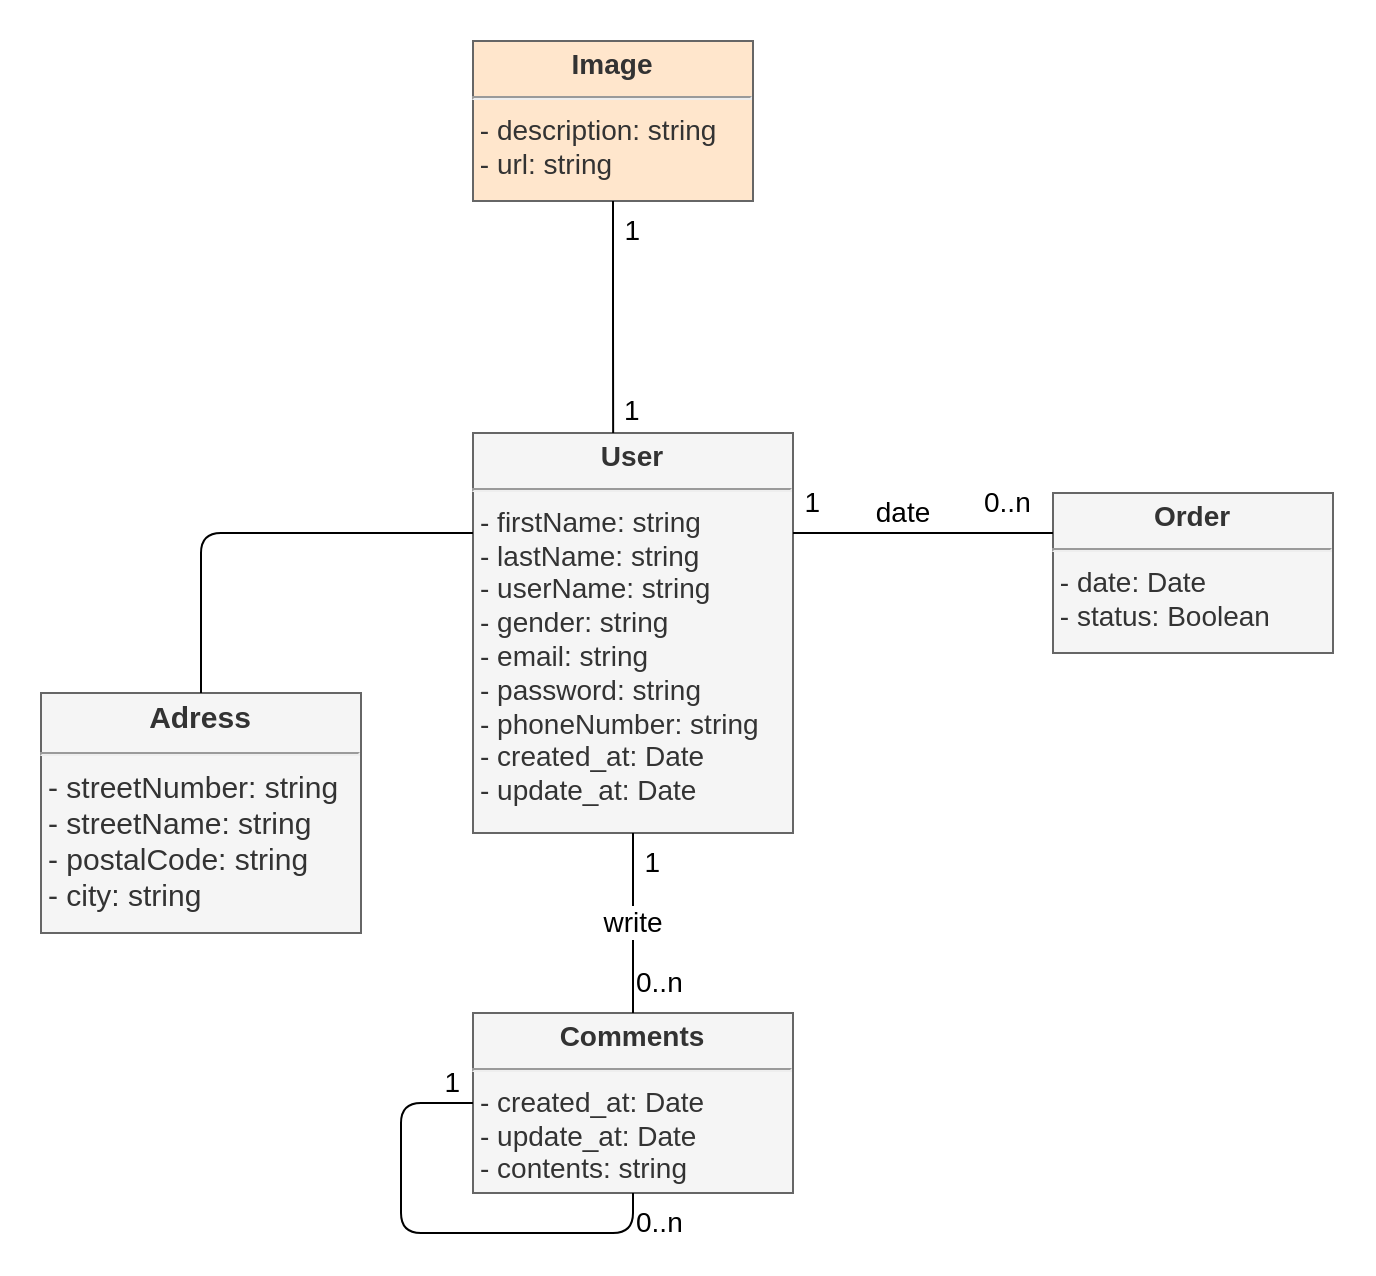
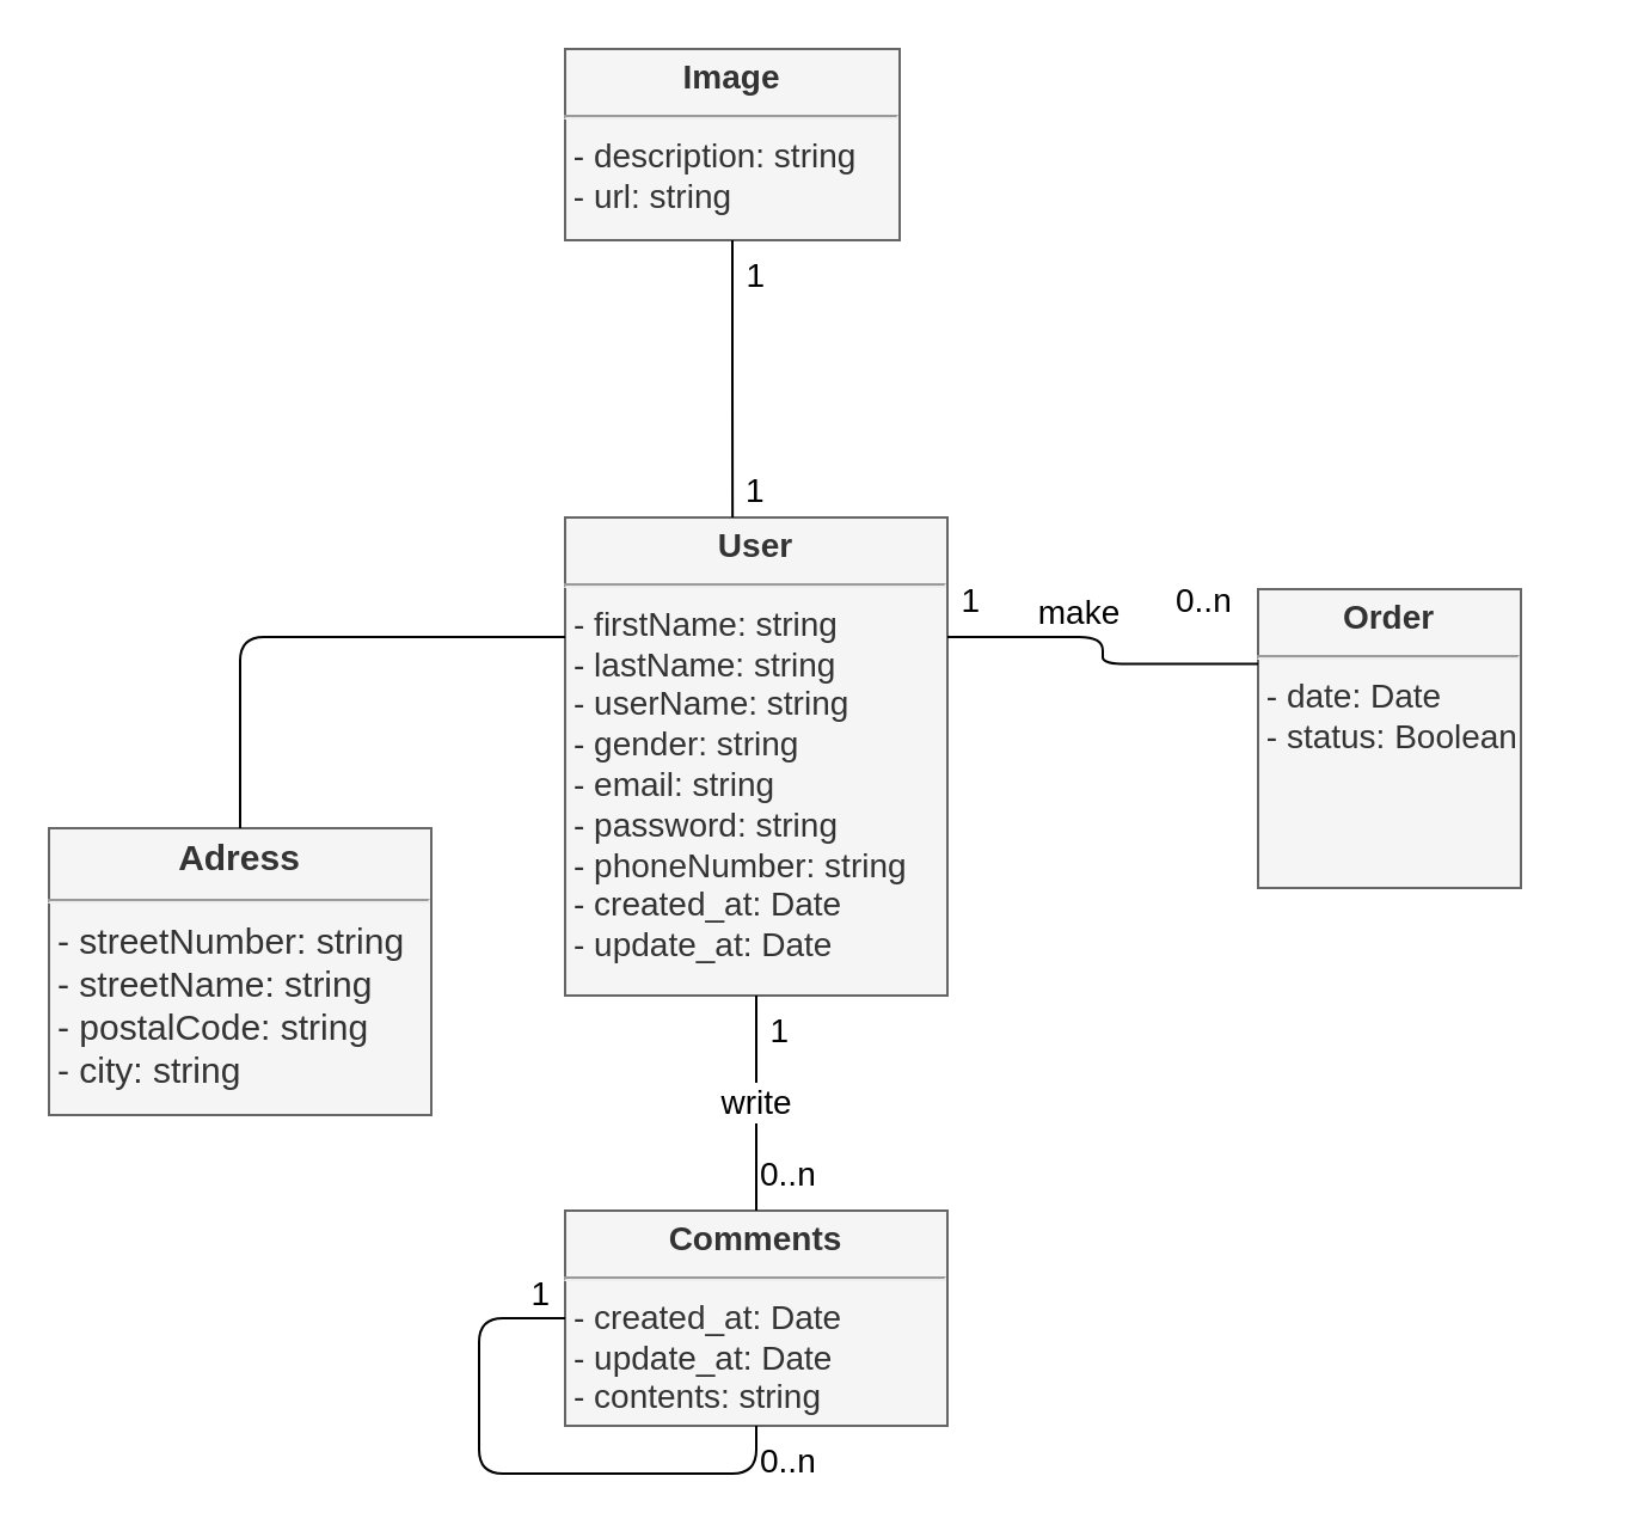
  <mxCell id="0" />
  <mxCell id="1" parent="0" />
  <mxCell id="2" value="&lt;p style=&quot;margin: 4px 0px 0px ; text-align: center ; font-size: 14px&quot;&gt;&lt;b style=&quot;font-size: 14px&quot;&gt;&lt;font style=&quot;font-size: 14px&quot;&gt;User&lt;/font&gt;&lt;/b&gt;&lt;/p&gt;&lt;hr style=&quot;font-size: 14px&quot;&gt;&lt;p style=&quot;margin: 0px 0px 0px 4px ; font-size: 14px&quot;&gt;&lt;span style=&quot;font-size: 14px&quot;&gt;- firstName: string&lt;/span&gt;&lt;br style=&quot;font-size: 14px&quot;&gt;&lt;/p&gt;&lt;p style=&quot;margin: 0px 0px 0px 4px ; font-size: 14px&quot;&gt;&lt;font style=&quot;font-size: 14px&quot;&gt;- lastName: string&lt;br style=&quot;font-size: 14px&quot;&gt;&lt;/font&gt;&lt;/p&gt;&lt;p style=&quot;margin: 0px 0px 0px 4px ; font-size: 14px&quot;&gt;&lt;font style=&quot;font-size: 14px&quot;&gt;- userName: string&lt;/font&gt;&lt;/p&gt;&lt;p style=&quot;margin: 0px 0px 0px 4px ; font-size: 14px&quot;&gt;&lt;font style=&quot;font-size: 14px&quot;&gt;- gender: string&lt;/font&gt;&lt;/p&gt;&lt;p style=&quot;margin: 0px 0px 0px 4px ; font-size: 14px&quot;&gt;&lt;font style=&quot;font-size: 14px&quot;&gt;- email: string&lt;/font&gt;&lt;/p&gt;&lt;p style=&quot;margin: 0px 0px 0px 4px ; font-size: 14px&quot;&gt;&lt;font style=&quot;font-size: 14px&quot;&gt;- password: string&lt;/font&gt;&lt;/p&gt;&lt;p style=&quot;margin: 0px 0px 0px 4px ; font-size: 14px&quot;&gt;&lt;font style=&quot;font-size: 14px&quot;&gt;- phoneNumber: string&lt;/font&gt;&lt;/p&gt;&lt;p style=&quot;margin: 0px 0px 0px 4px ; font-size: 14px&quot;&gt;&lt;font style=&quot;font-size: 14px&quot;&gt;- created_at: Date&lt;/font&gt;&lt;/p&gt;&lt;p style=&quot;margin: 0px 0px 0px 4px ; font-size: 14px&quot;&gt;&lt;font style=&quot;font-size: 14px&quot;&gt;- update_at: Date&lt;/font&gt;&lt;/p&gt;&lt;p style=&quot;margin: 0px 0px 0px 4px ; font-size: 14px&quot;&gt;&lt;br style=&quot;font-size: 14px&quot;&gt;&lt;/p&gt;" style="verticalAlign=top;align=left;overflow=fill;fontSize=14;fontFamily=Helvetica;html=1;fillColor=#f5f5f5;strokeColor=#666666;fontColor=#333333;" vertex="1" parent="1"><mxGeometry x="236" y="216" width="160" height="200" as="geometry" /></mxCell>
  <mxCell id="3" value="&lt;p style=&quot;margin: 4px 0px 0px; text-align: center; font-size: 14px;&quot;&gt;&lt;b style=&quot;font-size: 14px;&quot;&gt;&lt;font style=&quot;font-size: 14px;&quot;&gt;Comments&lt;/font&gt;&lt;/b&gt;&lt;/p&gt;&lt;hr style=&quot;font-size: 14px;&quot;&gt;&lt;p style=&quot;margin: 0px 0px 0px 4px; font-size: 14px;&quot;&gt;- created_at: Date&lt;/p&gt;&lt;p style=&quot;margin: 0px 0px 0px 4px; font-size: 14px;&quot;&gt;&lt;span style=&quot;font-size: 14px;&quot;&gt;- update_at: Date&lt;/span&gt;&lt;/p&gt;&lt;p style=&quot;margin: 0px 0px 0px 4px; font-size: 14px;&quot;&gt;&lt;span style=&quot;font-size: 14px;&quot;&gt;- contents: string&lt;/span&gt;&lt;br style=&quot;font-size: 14px;&quot;&gt;&lt;/p&gt;" style="verticalAlign=top;align=left;overflow=fill;fontSize=14;fontFamily=Helvetica;html=1;fillColor=#f5f5f5;strokeColor=#666666;fontColor=#333333;" vertex="1" parent="1"><mxGeometry x="236" y="506" width="160" height="90" as="geometry" /></mxCell>
- <mxCell id="4" value="&lt;p style=&quot;margin: 4px 0px 0px; text-align: center; font-size: 14px;&quot;&gt;&lt;b style=&quot;font-size: 14px;&quot;&gt;&lt;font style=&quot;font-size: 14px;&quot;&gt;Order&lt;/font&gt;&lt;/b&gt;&lt;/p&gt;&lt;hr style=&quot;font-size: 14px;&quot;&gt;&lt;p style=&quot;margin: 0px 0px 0px 4px; font-size: 14px;&quot;&gt;&lt;/p&gt;&lt;span style=&quot;font-size: 14px;&quot;&gt;&amp;nbsp;- date: Date&lt;br style=&quot;font-size: 14px;&quot;&gt;&amp;nbsp;- status: Boolean&lt;br style=&quot;font-size: 14px;&quot;&gt;&lt;/span&gt;" style="verticalAlign=top;align=left;overflow=fill;fontSize=14;fontFamily=Helvetica;html=1;fillColor=#f5f5f5;strokeColor=#666666;fontColor=#333333;" vertex="1" parent="1"><mxGeometry x="526" y="246" width="140" height="80" as="geometry" /></mxCell>
+ <mxCell id="4" value="&lt;p style=&quot;margin: 4px 0px 0px; text-align: center; font-size: 14px;&quot;&gt;&lt;b style=&quot;font-size: 14px;&quot;&gt;&lt;font style=&quot;font-size: 14px;&quot;&gt;Order&lt;/font&gt;&lt;/b&gt;&lt;/p&gt;&lt;hr style=&quot;font-size: 14px;&quot;&gt;&lt;p style=&quot;margin: 0px 0px 0px 4px; font-size: 14px;&quot;&gt;&lt;/p&gt;&lt;span style=&quot;font-size: 14px;&quot;&gt;&amp;nbsp;- date: Date&lt;br style=&quot;font-size: 14px;&quot;&gt;&amp;nbsp;- status: Boolean&lt;br style=&quot;font-size: 14px;&quot;&gt;&lt;/span&gt;" style="verticalAlign=top;align=left;overflow=fill;fontSize=14;fontFamily=Helvetica;html=1;fillColor=#f5f5f5;strokeColor=#666666;fontColor=#333333;" vertex="1" parent="1"><mxGeometry x="526" y="246" width="110" height="125" as="geometry" /></mxCell>
  <mxCell id="5" value="write" style="endArrow=none;html=1;endSize=12;startArrow=none;startSize=14;startFill=0;edgeStyle=orthogonalEdgeStyle;exitX=0.5;exitY=1;exitDx=0;exitDy=0;entryX=0.5;entryY=0;entryDx=0;entryDy=0;endFill=0;fontSize=14;" edge="1" parent="1" source="2" target="3"><mxGeometry relative="1" as="geometry"><mxPoint x="406" y="416" as="sourcePoint" /><mxPoint x="566" y="416" as="targetPoint" /></mxGeometry></mxCell>
  <mxCell id="6" value="0..n" style="resizable=0;html=1;align=left;verticalAlign=top;labelBackgroundColor=#ffffff;fontSize=14;" connectable="0" vertex="1" parent="5"><mxGeometry x="-1" relative="1" as="geometry"><mxPoint y="60" as="offset" /></mxGeometry></mxCell>
  <mxCell id="7" value="1" style="resizable=0;html=1;align=right;verticalAlign=top;labelBackgroundColor=#ffffff;fontSize=14;" connectable="0" vertex="1" parent="5"><mxGeometry x="1" relative="1" as="geometry"><mxPoint x="14" y="-90" as="offset" /></mxGeometry></mxCell>
  <mxCell id="8" value="" style="endArrow=none;html=1;endSize=12;startArrow=none;startSize=14;startFill=0;edgeStyle=orthogonalEdgeStyle;exitX=1;exitY=0.25;exitDx=0;exitDy=0;entryX=0;entryY=0.25;entryDx=0;entryDy=0;endFill=0;fontSize=14;" edge="1" parent="1" source="2" target="4"><mxGeometry relative="1" as="geometry"><mxPoint x="326" y="426" as="sourcePoint" /><mxPoint x="326" y="586" as="targetPoint" /></mxGeometry></mxCell>
  <mxCell id="9" value="" style="endArrow=none;html=1;exitX=0;exitY=0.5;exitDx=0;exitDy=0;entryX=0.5;entryY=1;entryDx=0;entryDy=0;fontSize=14;" edge="1" parent="1" source="3" target="3"><mxGeometry width="50" height="50" relative="1" as="geometry"><mxPoint x="406" y="726" as="sourcePoint" /><mxPoint x="456" y="676" as="targetPoint" /><Array as="points"><mxPoint x="200" y="551" /><mxPoint x="200" y="616" /><mxPoint x="316" y="616" /></Array></mxGeometry></mxCell>
- <mxCell id="10" value="date" style="text;html=1;align=center;verticalAlign=middle;resizable=0;points=[];autosize=1;fontSize=14;" vertex="1" parent="1"><mxGeometry x="426" y="246" width="50" height="20" as="geometry" /></mxCell>
+ <mxCell id="10" value="make" style="text;html=1;align=center;verticalAlign=middle;resizable=0;points=[];autosize=1;fontSize=14;" vertex="1" parent="1"><mxGeometry x="426" y="246" width="50" height="20" as="geometry" /></mxCell>
  <mxCell id="11" value="&lt;p style=&quot;margin: 4px 0px 0px ; text-align: center ; font-size: 15px&quot;&gt;&lt;b&gt;&lt;font style=&quot;font-size: 15px&quot;&gt;Adress&lt;/font&gt;&lt;/b&gt;&lt;/p&gt;&lt;hr style=&quot;font-size: 15px&quot;&gt;&lt;p style=&quot;margin: 0px 0px 0px 4px ; font-size: 15px&quot;&gt;&lt;font style=&quot;font-size: 15px&quot;&gt;- streetNumber: string&lt;/font&gt;&lt;/p&gt;&lt;p style=&quot;margin: 0px 0px 0px 4px ; font-size: 15px&quot;&gt;&lt;font style=&quot;font-size: 15px&quot;&gt;- streetName: string&lt;/font&gt;&lt;/p&gt;&lt;p style=&quot;margin: 0px 0px 0px 4px ; font-size: 15px&quot;&gt;&lt;font style=&quot;font-size: 15px&quot;&gt;- postalCode: string&lt;br&gt;&lt;/font&gt;&lt;/p&gt;&lt;p style=&quot;margin: 0px 0px 0px 4px ; font-size: 15px&quot;&gt;&lt;font style=&quot;font-size: 15px&quot;&gt;- city: string&lt;/font&gt;&lt;/p&gt;&lt;p style=&quot;margin: 0px 0px 0px 4px ; font-size: 15px&quot;&gt;&lt;br&gt;&lt;/p&gt;" style="verticalAlign=top;align=left;overflow=fill;fontSize=14;fontFamily=Helvetica;html=1;fillColor=#f5f5f5;strokeColor=#666666;fontColor=#333333;" vertex="1" parent="1"><mxGeometry x="20" y="346" width="160" height="120" as="geometry" /></mxCell>
  <mxCell id="12" value="" style="endArrow=none;html=1;exitX=0.5;exitY=0;exitDx=0;exitDy=0;entryX=0;entryY=0.25;entryDx=0;entryDy=0;" edge="1" parent="1" source="11" target="2"><mxGeometry width="50" height="50" relative="1" as="geometry"><mxPoint x="270" y="416" as="sourcePoint" /><mxPoint x="320" y="366" as="targetPoint" /><Array as="points"><mxPoint x="100" y="266" /></Array></mxGeometry></mxCell>
  <mxCell id="13" value="1" style="resizable=0;html=1;align=right;verticalAlign=top;labelBackgroundColor=#ffffff;fontSize=14;" connectable="0" vertex="1" parent="1"><mxGeometry x="410" y="236" as="geometry" /></mxCell>
  <mxCell id="14" value="0..n" style="resizable=0;html=1;align=left;verticalAlign=top;labelBackgroundColor=#ffffff;fontSize=14;" connectable="0" vertex="1" parent="1"><mxGeometry x="490" y="236" as="geometry" /></mxCell>
  <mxCell id="15" value="0..n" style="resizable=0;html=1;align=left;verticalAlign=top;labelBackgroundColor=#ffffff;fontSize=14;" connectable="0" vertex="1" parent="1"><mxGeometry x="316" y="596" as="geometry" /></mxCell>
  <mxCell id="16" value="1" style="resizable=0;html=1;align=right;verticalAlign=top;labelBackgroundColor=#ffffff;fontSize=14;" connectable="0" vertex="1" parent="1"><mxGeometry x="230" y="526" as="geometry" /></mxCell>
- <mxCell id="17" value="&lt;p style=&quot;margin: 4px 0px 0px ; text-align: center ; font-size: 14px&quot;&gt;&lt;b style=&quot;font-size: 14px&quot;&gt;&lt;font style=&quot;font-size: 14px&quot;&gt;Image&lt;/font&gt;&lt;/b&gt;&lt;/p&gt;&lt;hr style=&quot;font-size: 14px&quot;&gt;&lt;p style=&quot;margin: 0px 0px 0px 4px ; font-size: 14px&quot;&gt;&lt;/p&gt;&lt;span style=&quot;font-size: 14px&quot;&gt;&amp;nbsp;- description: string&lt;br style=&quot;font-size: 14px&quot;&gt;&amp;nbsp;- url: string&lt;br&gt;&lt;br&gt;&lt;br style=&quot;font-size: 14px&quot;&gt;&lt;/span&gt;" style="verticalAlign=top;align=left;overflow=fill;fontSize=14;fontFamily=Helvetica;html=1;fillColor=#ffe6cc;strokeColor=#666666;fontColor=#333333;" vertex="1" parent="1"><mxGeometry x="236" y="20" width="140" height="80" as="geometry" /></mxCell>
+ <mxCell id="17" value="&lt;p style=&quot;margin: 4px 0px 0px ; text-align: center ; font-size: 14px&quot;&gt;&lt;b style=&quot;font-size: 14px&quot;&gt;&lt;font style=&quot;font-size: 14px&quot;&gt;Image&lt;/font&gt;&lt;/b&gt;&lt;/p&gt;&lt;hr style=&quot;font-size: 14px&quot;&gt;&lt;p style=&quot;margin: 0px 0px 0px 4px ; font-size: 14px&quot;&gt;&lt;/p&gt;&lt;span style=&quot;font-size: 14px&quot;&gt;&amp;nbsp;- description: string&lt;br style=&quot;font-size: 14px&quot;&gt;&amp;nbsp;- url: string&lt;br&gt;&lt;br&gt;&lt;br style=&quot;font-size: 14px&quot;&gt;&lt;/span&gt;" style="verticalAlign=top;align=left;overflow=fill;fontSize=14;fontFamily=Helvetica;html=1;fillColor=#f5f5f5;strokeColor=#666666;fontColor=#333333;" vertex="1" parent="1"><mxGeometry x="236" y="20" width="140" height="80" as="geometry" /></mxCell>
  <mxCell id="18" value="" style="endArrow=none;html=1;endSize=12;startArrow=none;startSize=14;startFill=0;edgeStyle=orthogonalEdgeStyle;exitX=0.5;exitY=1;exitDx=0;exitDy=0;entryX=0.438;entryY=0;entryDx=0;entryDy=0;endFill=0;fontSize=14;entryPerimeter=0;" edge="1" parent="1" source="17" target="2"><mxGeometry relative="1" as="geometry"><mxPoint x="315" y="126" as="sourcePoint" /><mxPoint x="315" y="216" as="targetPoint" /></mxGeometry></mxCell>
  <mxCell id="19" value="1" style="resizable=0;html=1;align=left;verticalAlign=top;labelBackgroundColor=#ffffff;fontSize=14;" connectable="0" vertex="1" parent="18"><mxGeometry x="-1" relative="1" as="geometry"><mxPoint x="4" y="90" as="offset" /></mxGeometry></mxCell>
  <mxCell id="20" value="1" style="resizable=0;html=1;align=right;verticalAlign=top;labelBackgroundColor=#ffffff;fontSize=14;" connectable="0" vertex="1" parent="18"><mxGeometry x="1" relative="1" as="geometry"><mxPoint x="14" y="-115.9" as="offset" /></mxGeometry></mxCell>
